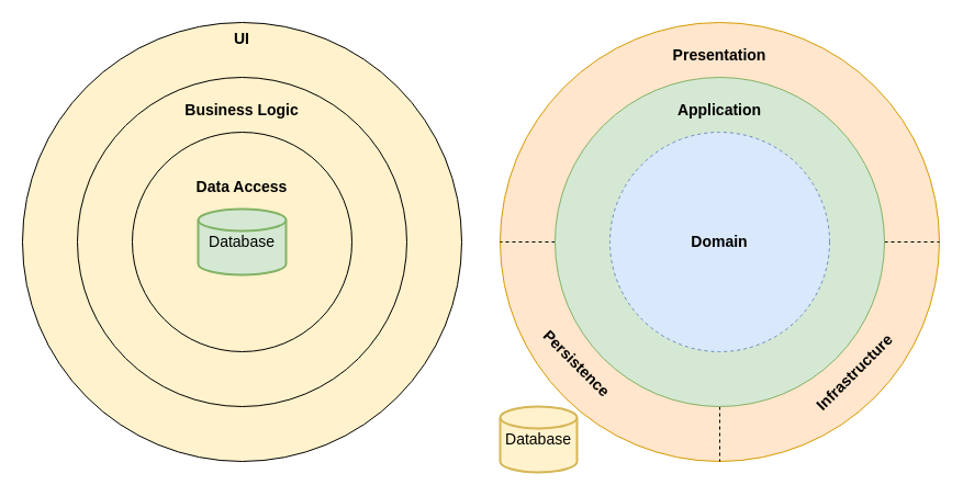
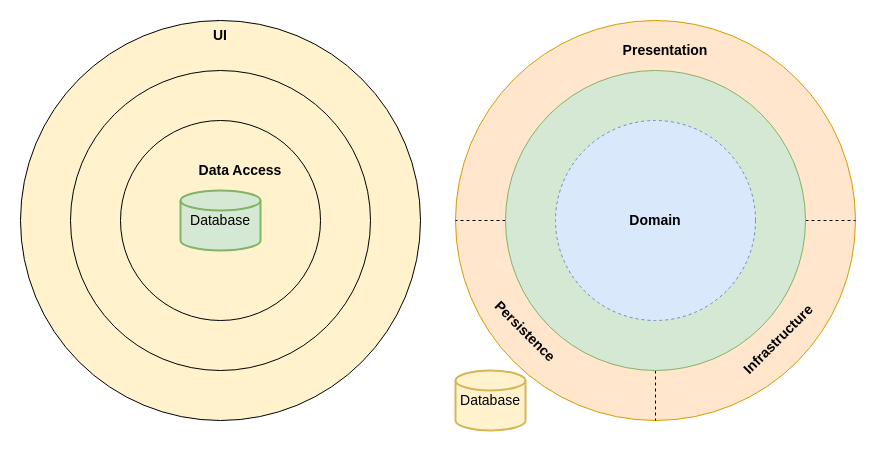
  <mxCell id="0" />
  <mxCell id="1" parent="0" />
  <mxCell id="2" value="" style="ellipse;whiteSpace=wrap;html=1;aspect=fixed;fillColor=#FFF2CC;" parent="1" vertex="1"><mxGeometry x="20" y="20" width="400" height="400" as="geometry" /></mxCell>
  <mxCell id="3" value="" style="ellipse;whiteSpace=wrap;html=1;aspect=fixed;fillColor=#FFF2CC;" parent="1" vertex="1"><mxGeometry x="70" y="70" width="300" height="300" as="geometry" /></mxCell>
  <mxCell id="4" value="" style="ellipse;whiteSpace=wrap;html=1;aspect=fixed;fillColor=#FFF2CC;" parent="1" vertex="1"><mxGeometry x="120" y="120" width="200" height="200" as="geometry" /></mxCell>
  <mxCell id="5" value="Database" style="strokeWidth=2;html=1;shape=mxgraph.flowchart.database;whiteSpace=wrap;fillColor=#d5e8d4;fontSize=14;strokeColor=#82b366;" parent="1" vertex="1"><mxGeometry x="180" y="190" width="80" height="60" as="geometry" /></mxCell>
- <mxCell id="6" value="Data Access" style="text;html=1;strokeColor=none;fillColor=none;align=center;verticalAlign=middle;whiteSpace=wrap;rounded=0;fontStyle=1;fontSize=14;" parent="1" vertex="1"><mxGeometry x="170" y="160" width="100" height="20" as="geometry" /></mxCell>
- <mxCell id="7" value="Business Logic" style="text;html=1;strokeColor=none;fillColor=none;align=center;verticalAlign=middle;whiteSpace=wrap;rounded=0;fontStyle=1;fontSize=14;" parent="1" vertex="1"><mxGeometry x="160" y="90" width="120" height="20" as="geometry" /></mxCell>
+ <mxCell id="6" value="Data Access" style="text;html=1;strokeColor=none;fillColor=none;align=center;verticalAlign=middle;whiteSpace=wrap;rounded=0;fontStyle=1;fontSize=14;" parent="1" vertex="1"><mxGeometry x="190" y="160" width="100" height="20" as="geometry" /></mxCell>
  <mxCell id="8" value="UI" style="text;html=1;strokeColor=none;fillColor=none;align=center;verticalAlign=middle;whiteSpace=wrap;rounded=0;fontStyle=1;fontSize=14;" parent="1" vertex="1"><mxGeometry x="160" y="25" width="120" height="20" as="geometry" /></mxCell>
  <mxCell id="9" value="" style="ellipse;whiteSpace=wrap;html=1;aspect=fixed;fillColor=#ffe6cc;strokeColor=#d79b00;" parent="1" vertex="1"><mxGeometry x="455" y="20" width="400" height="400" as="geometry" /></mxCell>
  <mxCell id="10" style="rounded=0;orthogonalLoop=1;jettySize=auto;html=1;exitX=0;exitY=0.5;exitDx=0;exitDy=0;endArrow=none;endFill=0;dashed=1;" parent="1" source="13" edge="1"><mxGeometry relative="1" as="geometry"><mxPoint x="455" y="220" as="targetPoint" /></mxGeometry></mxCell>
  <mxCell id="11" style="edgeStyle=none;rounded=0;orthogonalLoop=1;jettySize=auto;html=1;exitX=0.5;exitY=1;exitDx=0;exitDy=0;dashed=1;endArrow=none;endFill=0;" parent="1" source="13" target="9" edge="1"><mxGeometry relative="1" as="geometry" /></mxCell>
  <mxCell id="12" style="edgeStyle=none;rounded=0;orthogonalLoop=1;jettySize=auto;html=1;exitX=1;exitY=0.5;exitDx=0;exitDy=0;dashed=1;endArrow=none;endFill=0;" parent="1" source="13" target="9" edge="1"><mxGeometry relative="1" as="geometry" /></mxCell>
  <mxCell id="13" value="" style="ellipse;whiteSpace=wrap;html=1;aspect=fixed;fillColor=#d5e8d4;strokeColor=#82b366;" parent="1" vertex="1"><mxGeometry x="505" y="70" width="300" height="300" as="geometry" /></mxCell>
  <mxCell id="14" value="Domain" style="ellipse;whiteSpace=wrap;html=1;aspect=fixed;fillColor=#dae8fc;fontStyle=1;fontSize=14;strokeColor=#6c8ebf;dashed=1;" parent="1" vertex="1"><mxGeometry x="555" y="120" width="200" height="200" as="geometry" /></mxCell>
- <mxCell id="15" value="Application" style="text;html=1;strokeColor=none;fillColor=none;align=center;verticalAlign=middle;whiteSpace=wrap;rounded=0;fontStyle=1;fontSize=14;" parent="1" vertex="1"><mxGeometry x="595" y="90" width="120" height="20" as="geometry" /></mxCell>
- <mxCell id="16" value="Presentation" style="text;html=1;strokeColor=none;fillColor=none;align=center;verticalAlign=middle;whiteSpace=wrap;rounded=0;fontStyle=1;fontSize=14;" parent="1" vertex="1"><mxGeometry x="595" y="40" width="120" height="20" as="geometry" /></mxCell>
+ <mxCell id="16" value="Presentation" style="text;html=1;strokeColor=none;fillColor=none;align=center;verticalAlign=middle;whiteSpace=wrap;rounded=0;fontStyle=1;fontSize=14;" parent="1" vertex="1"><mxGeometry x="605" y="40" width="120" height="20" as="geometry" /></mxCell>
  <mxCell id="17" value="Database" style="strokeWidth=2;html=1;shape=mxgraph.flowchart.database;whiteSpace=wrap;fillColor=#fff2cc;fontSize=14;strokeColor=#d6b656;" parent="1" vertex="1"><mxGeometry x="455" y="370" width="70" height="60" as="geometry" /></mxCell>
  <mxCell id="18" value="Persistence" style="text;html=1;strokeColor=none;fillColor=none;align=center;verticalAlign=middle;whiteSpace=wrap;rounded=0;rotation=45;fontStyle=1;fontSize=14;" parent="1" vertex="1"><mxGeometry x="505" y="321" width="40" height="20" as="geometry" /></mxCell>
  <mxCell id="19" value="Infrastructure" style="text;html=1;strokeColor=none;fillColor=none;align=center;verticalAlign=middle;whiteSpace=wrap;rounded=0;rotation=315;fontStyle=1;fontSize=14;" parent="1" vertex="1"><mxGeometry x="758" y="329" width="40" height="20" as="geometry" /></mxCell>
